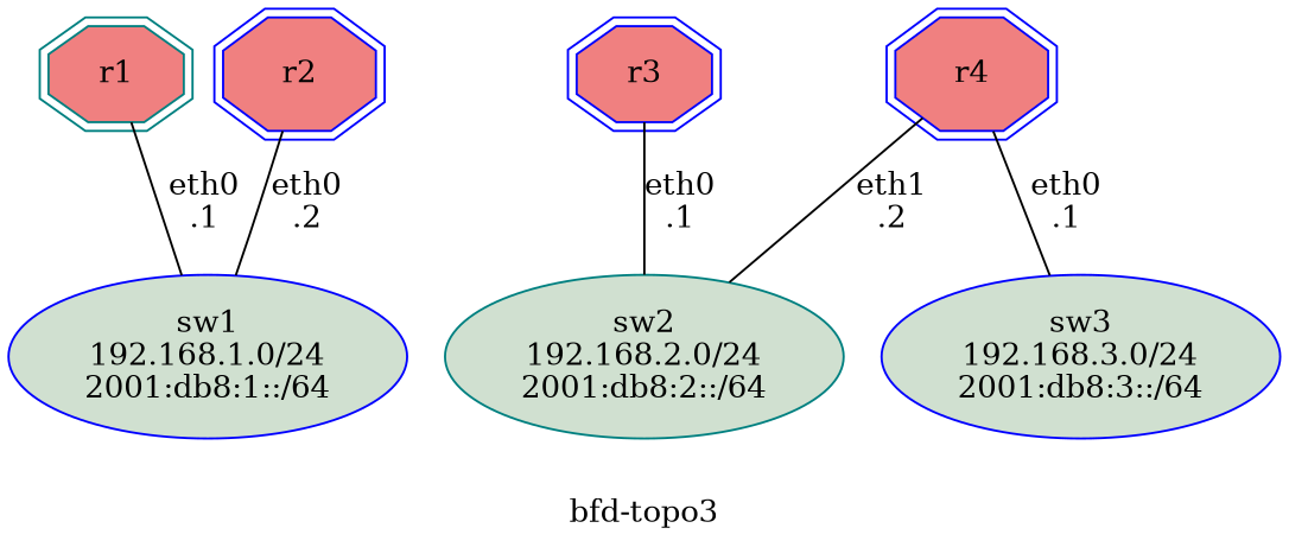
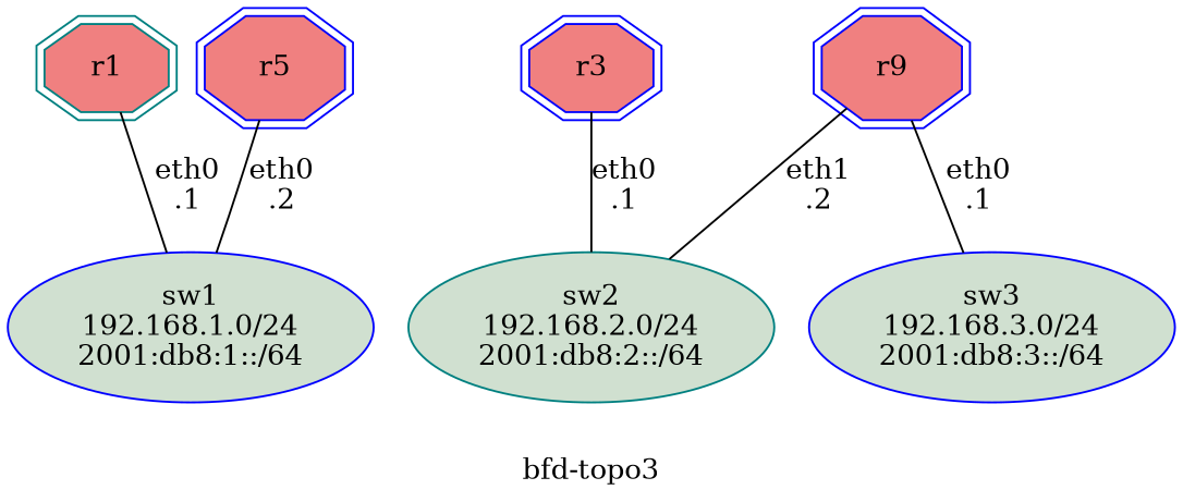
  graph {
    label="bfd-topo3"
    node [color=blue fillcolor="#f08080" shape=doubleoctagon style=filled]
    n1 [color=teal label=r1]
    n2 [fillcolor="#d0e0d0" label="sw1\n192.168.1.0/24\n2001:db8:1::/64" shape=oval]
-   n3 [label=r2]
+   n3 [label=r5]
    n4 [color=teal fillcolor="#d0e0d0" label="sw2\n192.168.2.0/24\n2001:db8:2::/64" shape=oval]
    n5 [label=r3]
    n6 [fillcolor="#d0e0d0" label="sw3\n192.168.3.0/24\n2001:db8:3::/64" shape=oval]
-   n7 [label=r4]
+   n7 [label=r9]
    n1 -- n2 [label="eth0\n.1"]
    n3 -- n2 [label="eth0\n.2"]
    n5 -- n4 [label="eth0\n.1"]
    n7 -- n4 [label="eth1\n.2"]
    n7 -- n6 [label="eth0\n.1"]
  }
